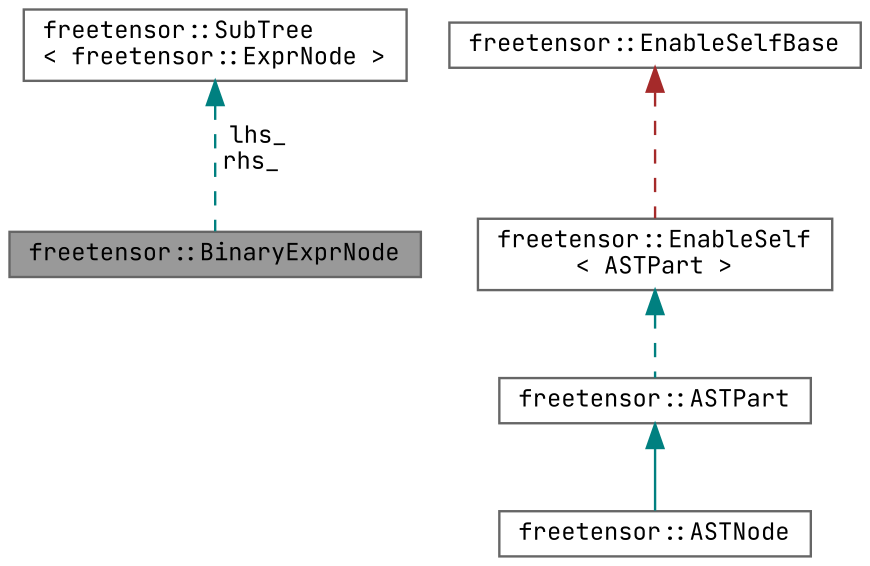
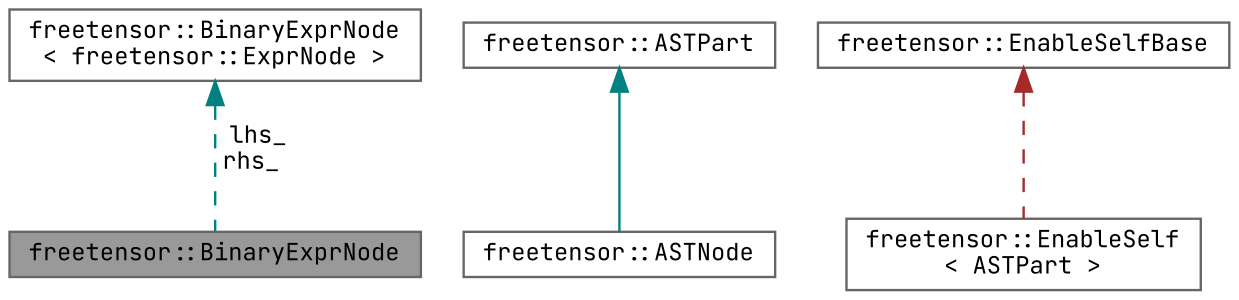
  digraph {
    fontname="JetBrains Mono"
    node [color=gray40 fillcolor=white fontname="JetBrains Mono" fontsize=10 shape=box style=filled]
    edge [color=teal dir=back fontname="JetBrains Mono" fontsize=10 labelfontname=Helvetica labelfontsize=10 style=dashed]
    n1 [fillcolor=grey60 fontcolor=black height=0.2 label="freetensor::BinaryExprNode" width=0.4]
    n2 [height=0.2 label="freetensor::ASTNode" width=0.4]
    n3 [height=0.2 label="freetensor::ASTPart" width=0.4]
    n4 [height=0.2 label="freetensor::EnableSelf\l\< ASTPart \>" width=0.4]
    n5 [height=0.2 label="freetensor::EnableSelfBase" width=0.4]
-   n6 [height=0.2 label="freetensor::SubTree\l\< freetensor::ExprNode \>" width=0.4]
+   n6 [height=0.2 label="freetensor::BinaryExprNode\l\< freetensor::ExprNode \>" width=0.4]
    n3 -> n2 [style=solid]
-   n4 -> n3
    n5 -> n4 [color=brown]
    n6 -> n1 [label=" lhs_\nrhs_"]
  }
